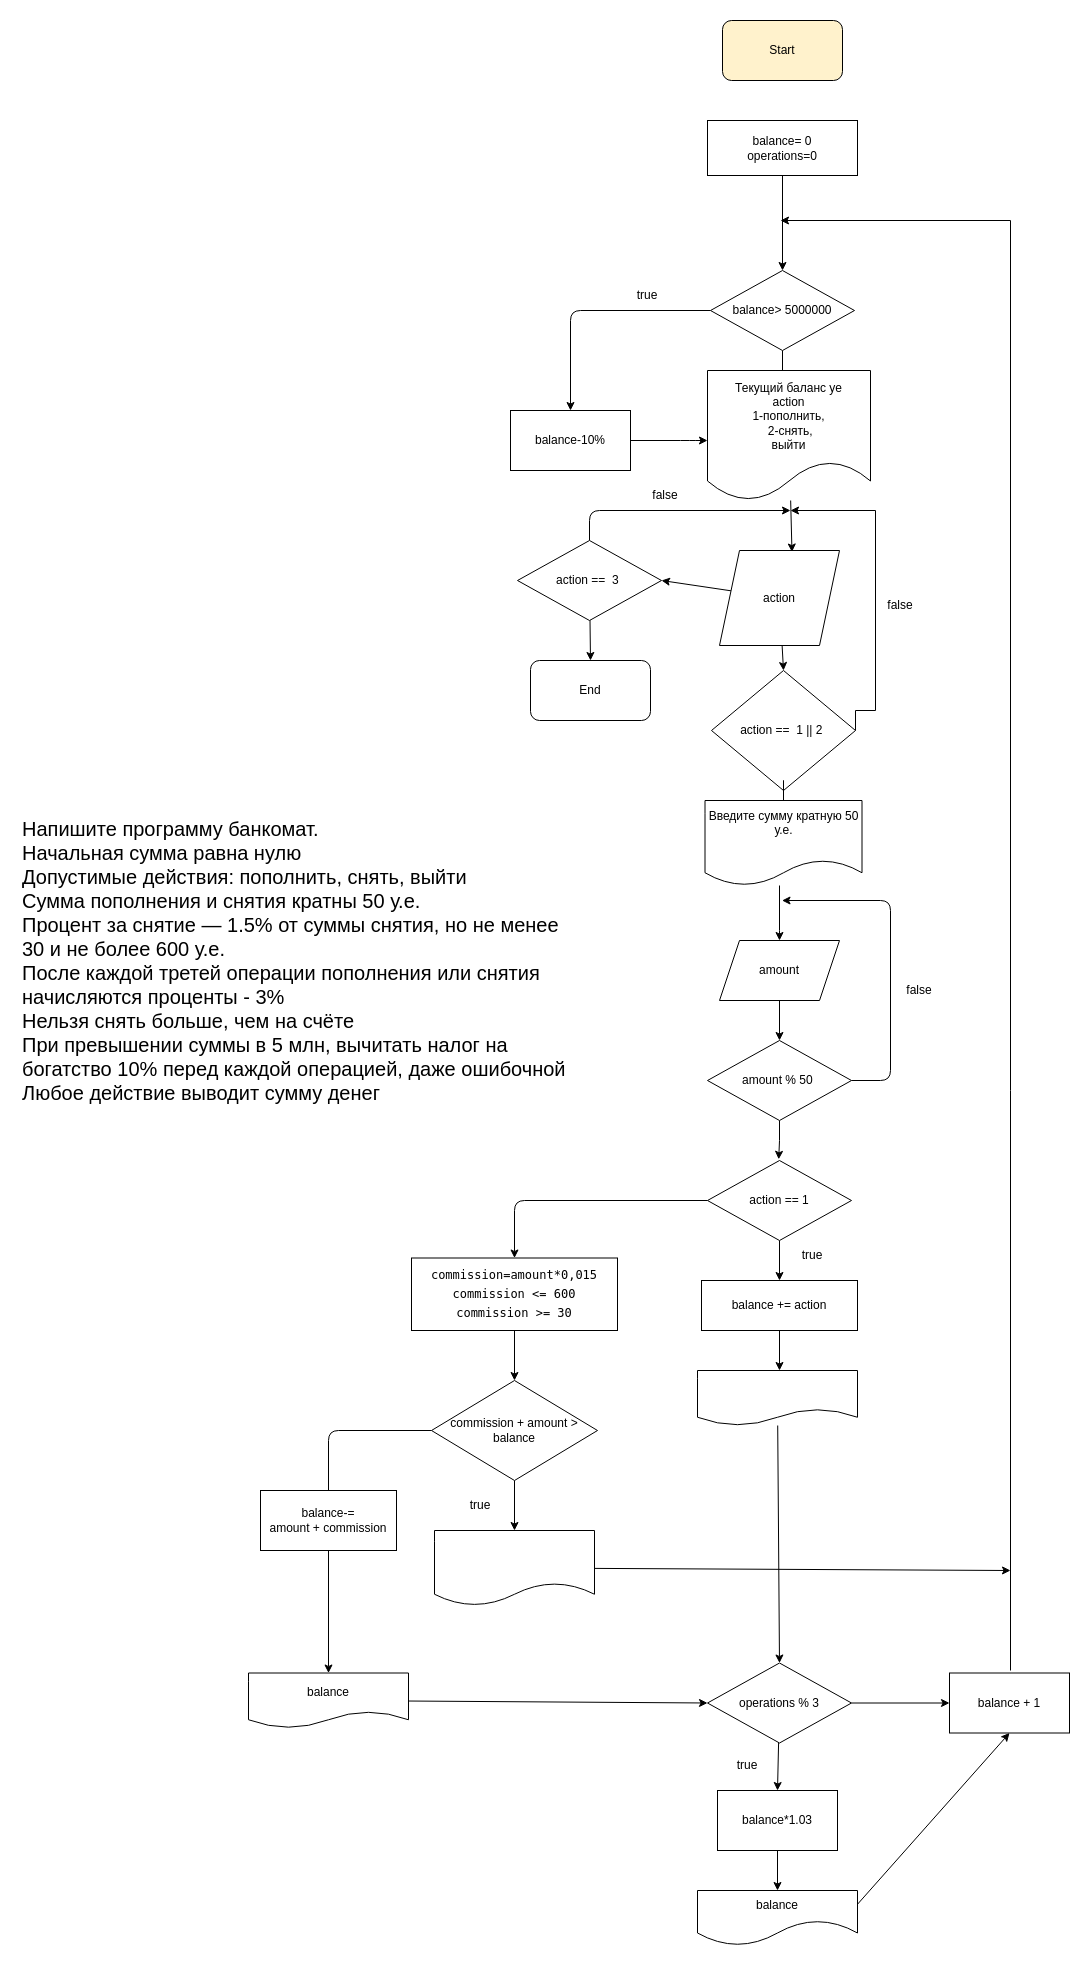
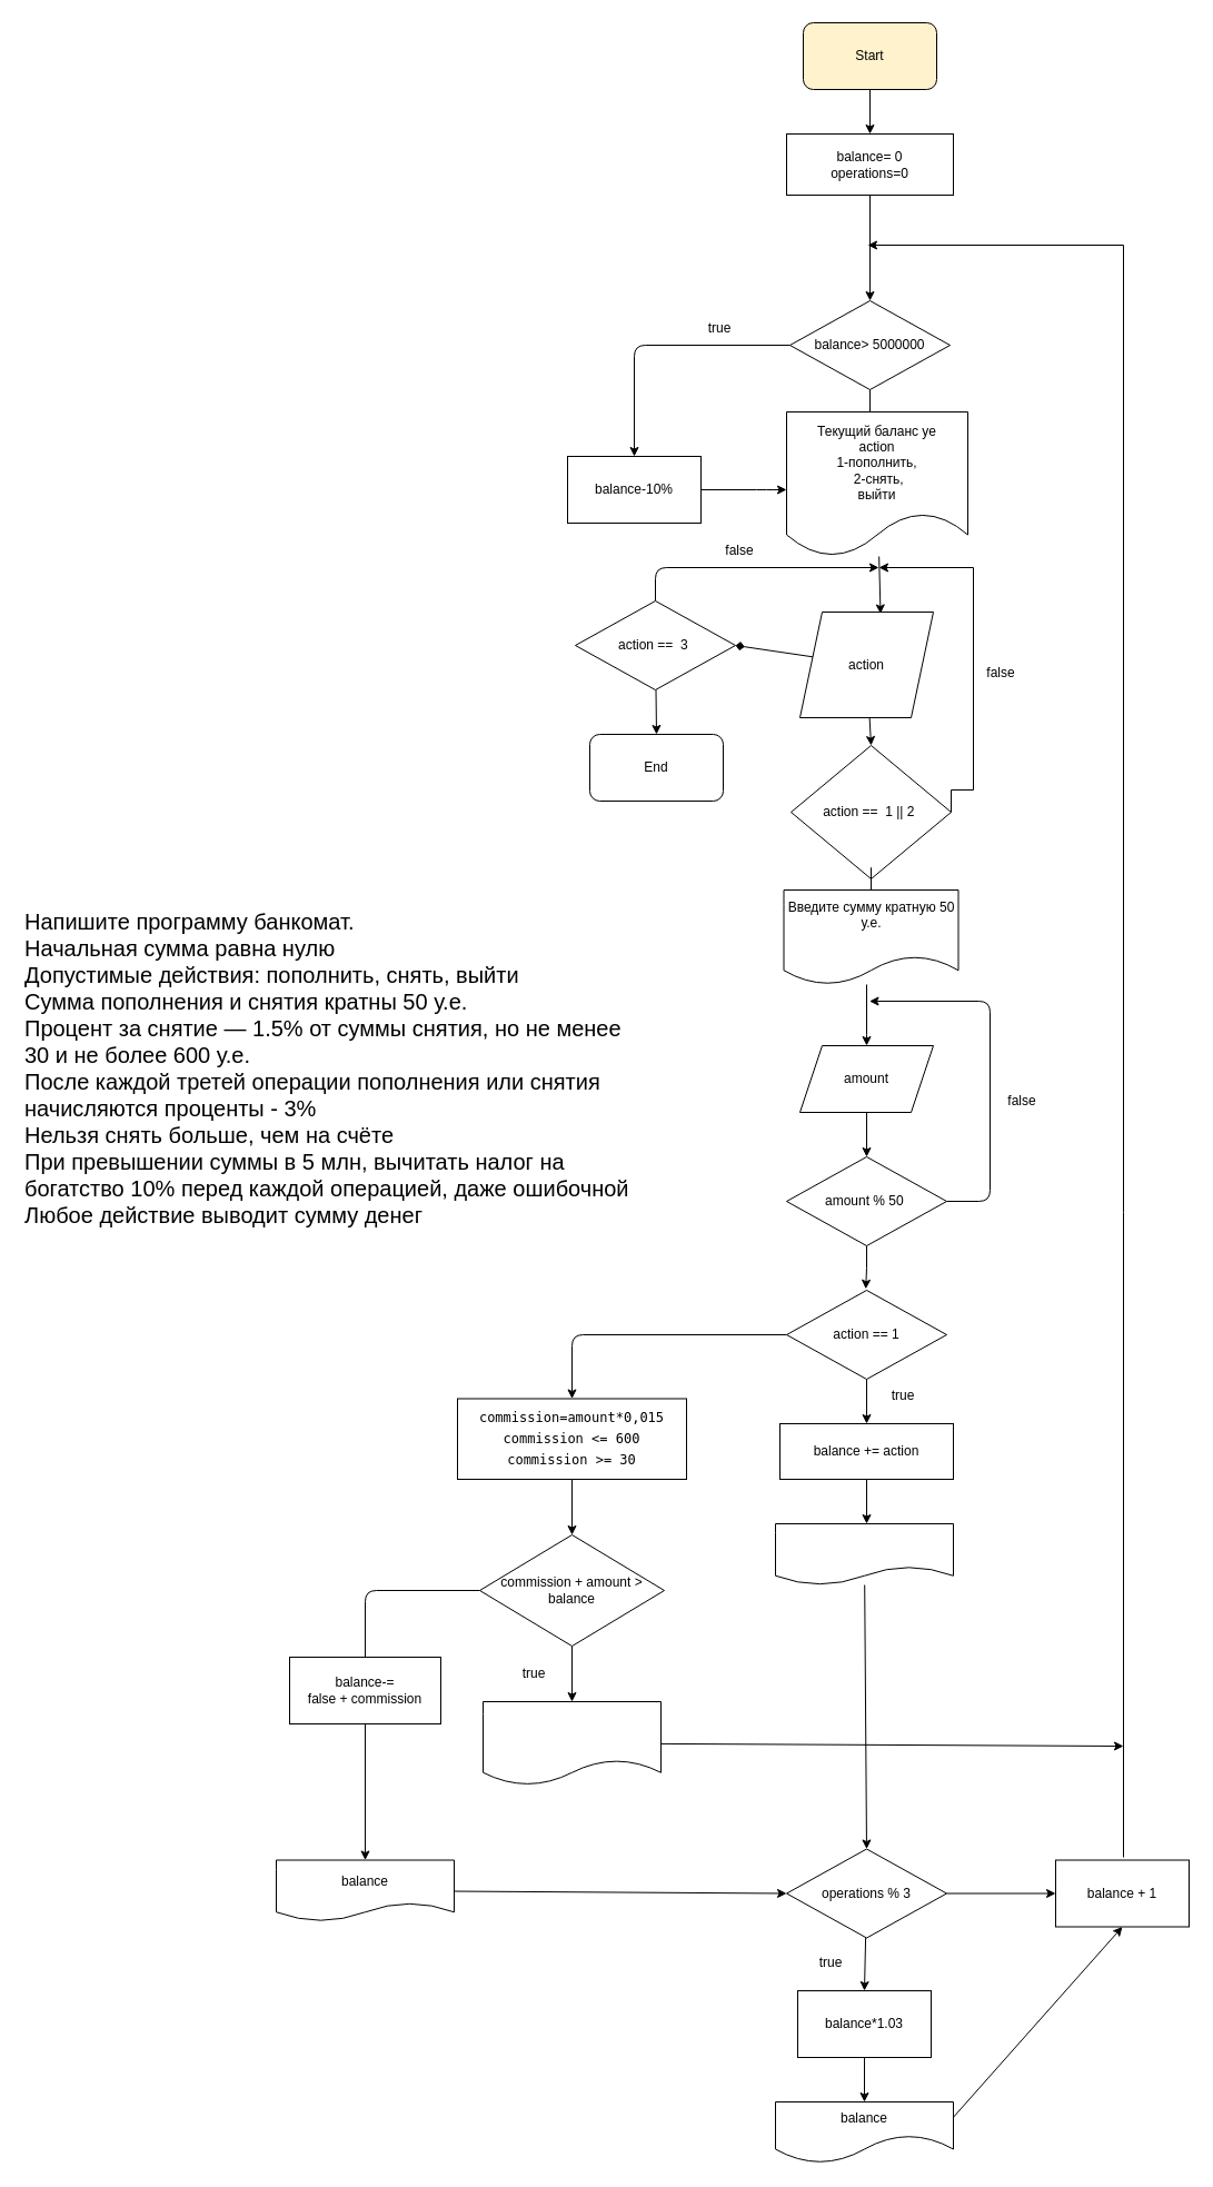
  <mxCell id="0" />
  <mxCell id="1" parent="0" />
+ <mxCell id="2" style="edgeStyle=orthogonalEdgeStyle;rounded=0;orthogonalLoop=1;jettySize=auto;html=1;exitX=0.5;exitY=1;exitDx=0;exitDy=0;entryX=0.5;entryY=0;entryDx=0;entryDy=0;" parent="1" source="3" target="19" edge="1"><mxGeometry relative="1" as="geometry" /></mxCell>
  <mxCell id="3" value="Start" style="rounded=1;whiteSpace=wrap;html=1;fillColor=#fff2cc;" parent="1" vertex="1"><mxGeometry x="722" y="20" width="120" height="60" as="geometry" /></mxCell>
  <mxCell id="4" style="edgeStyle=orthogonalEdgeStyle;rounded=0;orthogonalLoop=1;jettySize=auto;html=1;exitX=1;exitY=0.5;exitDx=0;exitDy=0;" parent="1" source="6" edge="1"><mxGeometry relative="1" as="geometry"><mxPoint x="790" y="510" as="targetPoint" /><Array as="points"><mxPoint x="875" y="710" /><mxPoint x="875" y="510" /></Array></mxGeometry></mxCell>
  <mxCell id="5" style="edgeStyle=orthogonalEdgeStyle;rounded=0;orthogonalLoop=1;jettySize=auto;html=1;entryX=0.5;entryY=0;entryDx=0;entryDy=0;startArrow=none;" parent="1" source="29" target="17" edge="1"><mxGeometry relative="1" as="geometry"><Array as="points"><mxPoint x="779" y="930" /><mxPoint x="779" y="930" /></Array></mxGeometry></mxCell>
  <mxCell id="6" value="action ==  1 || 2 " style="rhombus;whiteSpace=wrap;" parent="1" vertex="1"><mxGeometry x="711" y="670" width="144" height="120" as="geometry" /></mxCell>
  <mxCell id="7" style="edgeStyle=none;html=1;entryX=0.5;entryY=0;entryDx=0;entryDy=0;fontFamily=Helvetica;fontSize=12;fontColor=#000000;" parent="1" source="9" target="6" edge="1"><mxGeometry relative="1" as="geometry" /></mxCell>
- <mxCell id="8" style="edgeStyle=none;html=1;entryX=1;entryY=0.5;entryDx=0;entryDy=0;" parent="1" source="9" target="54" edge="1"><mxGeometry relative="1" as="geometry"><mxPoint x="660" y="590" as="targetPoint" /></mxGeometry></mxCell>
+ <mxCell id="8" style="edgeStyle=none;html=1;entryX=1;entryY=0.5;entryDx=0;entryDy=0;endArrow=diamond;" parent="1" source="9" target="54" edge="1"><mxGeometry relative="1" as="geometry"><mxPoint x="660" y="590" as="targetPoint" /></mxGeometry></mxCell>
  <mxCell id="9" value="action" style="shape=parallelogram;perimeter=parallelogramPerimeter;whiteSpace=wrap;fixedSize=1;labelBackgroundColor=default;" parent="1" vertex="1"><mxGeometry x="719" y="550" width="120" height="95" as="geometry" /></mxCell>
  <mxCell id="10" value="false" style="text;html=1;strokeColor=none;fillColor=none;align=center;verticalAlign=middle;whiteSpace=wrap;rounded=0;" parent="1" vertex="1"><mxGeometry x="870" y="590" width="60" height="30" as="geometry" /></mxCell>
  <mxCell id="11" value="Напишите программу банкомат.&#10;Начальная сумма равна нулю&#10;Допустимые действия: пополнить, снять, выйти&#10;Сумма пополнения и снятия кратны 50 у.е.&#10;Процент за снятие — 1.5% от суммы снятия, но не менее 30 и не более 600 у.е.&#10;После каждой третей операции пополнения или снятия начисляются проценты - 3%&#10;Нельзя снять больше, чем на счёте&#10;При превышении суммы в 5 млн, вычитать налог на богатство 10% перед каждой операцией, даже ошибочной&#10;Любое действие выводит сумму денег" style="text;whiteSpace=wrap;fontSize=20;" parent="1" vertex="1"><mxGeometry x="20" y="810" width="560" height="180" as="geometry" /></mxCell>
  <mxCell id="12" style="edgeStyle=orthogonalEdgeStyle;rounded=0;orthogonalLoop=1;jettySize=auto;html=1;" parent="1" edge="1"><mxGeometry relative="1" as="geometry"><Array as="points"><mxPoint x="1010" y="1090" /><mxPoint x="1010" y="220" /></Array><mxPoint x="780" y="220" as="targetPoint" /><mxPoint x="1010" y="1670" as="sourcePoint" /></mxGeometry></mxCell>
  <mxCell id="13" style="edgeStyle=none;html=1;exitX=1;exitY=0.5;exitDx=0;exitDy=0;" parent="1" source="15" edge="1"><mxGeometry relative="1" as="geometry"><mxPoint x="781.5" y="900" as="targetPoint" /><mxPoint x="860" y="1202.5" as="sourcePoint" /><Array as="points"><mxPoint x="890" y="1080" /><mxPoint x="890" y="900" /></Array></mxGeometry></mxCell>
  <mxCell id="14" style="edgeStyle=orthogonalEdgeStyle;rounded=0;orthogonalLoop=1;jettySize=auto;html=1;entryX=0.479;entryY=-0.014;entryDx=0;entryDy=0;entryPerimeter=0;" parent="1" source="15" edge="1"><mxGeometry relative="1" as="geometry"><mxPoint x="778.203" y="1158.81" as="targetPoint" /></mxGeometry></mxCell>
  <mxCell id="15" value="amount % 50 " style="rhombus;whiteSpace=wrap;" parent="1" vertex="1"><mxGeometry x="707" y="1040" width="144" height="80" as="geometry" /></mxCell>
  <mxCell id="16" style="edgeStyle=orthogonalEdgeStyle;rounded=0;orthogonalLoop=1;jettySize=auto;html=1;entryX=0.5;entryY=0;entryDx=0;entryDy=0;startArrow=none;exitX=0.5;exitY=1;exitDx=0;exitDy=0;" parent="1" source="17" target="15" edge="1"><mxGeometry relative="1" as="geometry"><mxPoint x="779" y="1055" as="sourcePoint" /></mxGeometry></mxCell>
  <mxCell id="17" value="amount" style="shape=parallelogram;perimeter=parallelogramPerimeter;whiteSpace=wrap;fixedSize=1;" parent="1" vertex="1"><mxGeometry x="719" y="940" width="120" height="60" as="geometry" /></mxCell>
  <mxCell id="18" style="edgeStyle=orthogonalEdgeStyle;html=1;entryX=0.5;entryY=0;entryDx=0;entryDy=0;" parent="1" source="19" target="22" edge="1"><mxGeometry relative="1" as="geometry"><mxPoint x="783" y="230" as="targetPoint" /></mxGeometry></mxCell>
  <mxCell id="19" value="balance= 0&#10;operations=0" style="rounded=0;whiteSpace=wrap;" parent="1" vertex="1"><mxGeometry x="707" y="120" width="150" height="55" as="geometry" /></mxCell>
  <mxCell id="20" style="edgeStyle=orthogonalEdgeStyle;html=1;entryX=0.5;entryY=0;entryDx=0;entryDy=0;" parent="1" source="22" target="24" edge="1"><mxGeometry relative="1" as="geometry" /></mxCell>
  <mxCell id="21" style="edgeStyle=none;html=1;entryX=0.5;entryY=0;entryDx=0;entryDy=0;fontFamily=Helvetica;fontSize=12;fontColor=#000000;" parent="1" source="22" edge="1"><mxGeometry relative="1" as="geometry"><mxPoint x="782" y="410" as="targetPoint" /></mxGeometry></mxCell>
  <mxCell id="22" value="balance&gt; 5000000" style="rhombus;whiteSpace=wrap;" parent="1" vertex="1"><mxGeometry x="710" y="270" width="144" height="80" as="geometry" /></mxCell>
  <mxCell id="23" style="edgeStyle=orthogonalEdgeStyle;html=1;" parent="1" source="24" target="27" edge="1"><mxGeometry relative="1" as="geometry"><Array as="points"><mxPoint x="690" y="440" /><mxPoint x="690" y="440" /></Array></mxGeometry></mxCell>
  <mxCell id="24" value="balance-10%" style="rounded=0;whiteSpace=wrap;" parent="1" vertex="1"><mxGeometry x="510" y="410" width="120" height="60" as="geometry" /></mxCell>
  <mxCell id="25" value="true" style="text;html=1;strokeColor=none;fillColor=none;align=center;verticalAlign=middle;whiteSpace=wrap;rounded=0;" parent="1" vertex="1"><mxGeometry x="617" y="280" width="60" height="30" as="geometry" /></mxCell>
  <mxCell id="26" style="edgeStyle=none;html=1;entryX=0.604;entryY=0.016;entryDx=0;entryDy=0;entryPerimeter=0;fontFamily=Helvetica;fontSize=12;fontColor=#000000;" parent="1" source="27" target="9" edge="1"><mxGeometry relative="1" as="geometry" /></mxCell>
  <mxCell id="27" value="Текущий баланс уе &#10;action&#10;1-пополнить,&#10; 2-снять,&#10;выйти" style="shape=document;boundedLbl=1;strokeColor=default;fontColor=default;whiteSpace=wrap;labelBackgroundColor=default;align=center;verticalAlign=middle;" parent="1" vertex="1"><mxGeometry x="707" y="370" width="163" height="130" as="geometry" /></mxCell>
  <mxCell id="28" value="" style="edgeStyle=orthogonalEdgeStyle;rounded=0;orthogonalLoop=1;jettySize=auto;html=1;entryX=0.5;entryY=0;entryDx=0;entryDy=0;endArrow=none;" parent="1" source="6" target="29" edge="1"><mxGeometry relative="1" as="geometry"><Array as="points" /><mxPoint x="780" y="748.333" as="sourcePoint" /><mxPoint x="779" y="940" as="targetPoint" /></mxGeometry></mxCell>
  <mxCell id="29" value="Введите сумму кратную 50 у.е.&#10;" style="shape=document;whiteSpace=wrap;boundedLbl=1;labelBackgroundColor=default;" parent="1" vertex="1"><mxGeometry x="704.5" y="800" width="157" height="85" as="geometry" /></mxCell>
  <mxCell id="30" value="false" style="text;html=1;strokeColor=none;fillColor=none;align=center;verticalAlign=middle;whiteSpace=wrap;rounded=0;" parent="1" vertex="1"><mxGeometry x="889" y="975" width="60" height="30" as="geometry" /></mxCell>
  <mxCell id="31" style="edgeStyle=none;html=1;entryX=0.5;entryY=0;entryDx=0;entryDy=0;" parent="1" source="33" target="35" edge="1"><mxGeometry relative="1" as="geometry" /></mxCell>
  <mxCell id="32" style="edgeStyle=none;html=1;entryX=0.5;entryY=0;entryDx=0;entryDy=0;exitX=0;exitY=0.5;exitDx=0;exitDy=0;" parent="1" source="33" target="37" edge="1"><mxGeometry relative="1" as="geometry"><Array as="points"><mxPoint x="514" y="1200" /></Array></mxGeometry></mxCell>
  <mxCell id="33" value="action == 1" style="rhombus;whiteSpace=wrap;labelBackgroundColor=default;" parent="1" vertex="1"><mxGeometry x="707" y="1160" width="144" height="80" as="geometry" /></mxCell>
  <mxCell id="34" style="edgeStyle=none;html=1;entryX=0.5;entryY=0;entryDx=0;entryDy=0;" parent="1" source="35" edge="1"><mxGeometry relative="1" as="geometry"><mxPoint x="779" y="1370" as="targetPoint" /></mxGeometry></mxCell>
  <mxCell id="35" value="balance += action" style="whiteSpace=wrap;labelBackgroundColor=default;verticalAlign=middle;align=center;" parent="1" vertex="1"><mxGeometry x="701" y="1280" width="156" height="50" as="geometry" /></mxCell>
  <mxCell id="36" style="edgeStyle=none;html=1;entryX=0.5;entryY=0;entryDx=0;entryDy=0;" parent="1" source="37" target="40" edge="1"><mxGeometry relative="1" as="geometry" /></mxCell>
  <mxCell id="37" value="&lt;div style=&quot;line-height: 60%;&quot;&gt;&lt;pre style=&quot;font-family: &amp;quot;JetBrains Mono&amp;quot;, monospace; line-height: 60%;&quot;&gt;commission=amount*0,015&lt;br&gt;&lt;/pre&gt;&lt;pre style=&quot;font-family: &amp;quot;JetBrains Mono&amp;quot;, monospace; line-height: 60%;&quot;&gt;&lt;pre style=&quot;border-color: var(--border-color); font-family: &amp;quot;JetBrains Mono&amp;quot;, monospace; line-height: 7.2px;&quot;&gt;commission &amp;lt;= 600&lt;/pre&gt;&lt;pre style=&quot;border-color: var(--border-color); font-family: &amp;quot;JetBrains Mono&amp;quot;, monospace; line-height: 7.2px;&quot;&gt;commission &amp;gt;= 30&lt;/pre&gt;&lt;/pre&gt;&lt;/div&gt;" style="whiteSpace=wrap;html=1;labelBackgroundColor=default;verticalAlign=middle;align=center;" parent="1" vertex="1"><mxGeometry x="411" y="1257.5" width="206" height="72.5" as="geometry" /></mxCell>
  <mxCell id="38" style="edgeStyle=none;html=1;entryX=0.5;entryY=0;entryDx=0;entryDy=0;" parent="1" source="40" target="42" edge="1"><mxGeometry relative="1" as="geometry" /></mxCell>
  <mxCell id="39" style="edgeStyle=none;html=1;entryX=0.5;entryY=0;entryDx=0;entryDy=0;exitX=0;exitY=0.5;exitDx=0;exitDy=0;endArrow=none;" parent="1" source="40" target="44" edge="1"><mxGeometry relative="1" as="geometry"><Array as="points"><mxPoint x="328" y="1430" /></Array></mxGeometry></mxCell>
  <mxCell id="40" value="commission + amount &gt; balance" style="rhombus;whiteSpace=wrap;" parent="1" vertex="1"><mxGeometry x="431" y="1380" width="166" height="100" as="geometry" /></mxCell>
  <mxCell id="41" style="edgeStyle=none;html=1;" parent="1" source="42" edge="1"><mxGeometry relative="1" as="geometry"><mxPoint x="1010" y="1570" as="targetPoint" /></mxGeometry></mxCell>
  <mxCell id="42" value="На балансе недостаточно средств" style="shape=document;boundedLbl=1;labelBackgroundColor=none;fontColor=#FFFFFF;whiteSpace=wrap;" parent="1" vertex="1"><mxGeometry x="434" y="1530" width="160" height="75" as="geometry" /></mxCell>
  <mxCell id="43" style="edgeStyle=none;html=1;entryX=0.5;entryY=0;entryDx=0;entryDy=0;" parent="1" source="44" target="46" edge="1"><mxGeometry relative="1" as="geometry" /></mxCell>
- <mxCell id="44" value="balance-=&#10;amount + commission" style="whiteSpace=wrap;labelBackgroundColor=default;verticalAlign=middle;align=center;" parent="1" vertex="1"><mxGeometry x="260" y="1490" width="136" height="60" as="geometry" /></mxCell>
+ <mxCell id="44" value="balance-=&#10;false + commission" style="whiteSpace=wrap;labelBackgroundColor=default;verticalAlign=middle;align=center;" parent="1" vertex="1"><mxGeometry x="260" y="1490" width="136" height="60" as="geometry" /></mxCell>
  <mxCell id="45" style="edgeStyle=none;html=1;entryX=0;entryY=0.5;entryDx=0;entryDy=0;" parent="1" source="46" target="49" edge="1"><mxGeometry relative="1" as="geometry"><mxPoint x="750" y="1632.5" as="targetPoint" /></mxGeometry></mxCell>
  <mxCell id="46" value="balance" style="shape=document;boundedLbl=1;labelBackgroundColor=none;fontColor=#000000;whiteSpace=wrap;" parent="1" vertex="1"><mxGeometry x="248" y="1672.5" width="160" height="55" as="geometry" /></mxCell>
  <mxCell id="47" style="edgeStyle=none;html=1;entryX=0.5;entryY=0;entryDx=0;entryDy=0;" parent="1" source="49" target="59" edge="1"><mxGeometry relative="1" as="geometry" /></mxCell>
  <mxCell id="48" style="edgeStyle=none;html=1;entryX=0;entryY=0.5;entryDx=0;entryDy=0;" parent="1" source="49" target="61" edge="1"><mxGeometry relative="1" as="geometry"><mxPoint x="1010" y="1632.5" as="targetPoint" /></mxGeometry></mxCell>
  <mxCell id="49" value="operations % 3" style="rhombus;whiteSpace=wrap;" parent="1" vertex="1"><mxGeometry x="707" y="1662.5" width="144" height="80" as="geometry" /></mxCell>
  <mxCell id="50" style="edgeStyle=none;html=1;entryX=0.5;entryY=0;entryDx=0;entryDy=0;" parent="1" source="51" target="49" edge="1"><mxGeometry relative="1" as="geometry" /></mxCell>
  <mxCell id="51" value="balance" style="shape=document;boundedLbl=1;labelBackgroundColor=default;fontColor=#FFFFFF;whiteSpace=wrap;" parent="1" vertex="1"><mxGeometry x="697" y="1370" width="160" height="55" as="geometry" /></mxCell>
  <mxCell id="52" style="edgeStyle=none;html=1;entryX=0.5;entryY=0;entryDx=0;entryDy=0;" parent="1" source="54" target="55" edge="1"><mxGeometry relative="1" as="geometry" /></mxCell>
  <mxCell id="53" style="edgeStyle=none;html=1;exitX=0.5;exitY=0;exitDx=0;exitDy=0;" parent="1" source="54" edge="1"><mxGeometry relative="1" as="geometry"><mxPoint x="790" y="510" as="targetPoint" /><Array as="points"><mxPoint x="589" y="510" /></Array></mxGeometry></mxCell>
  <mxCell id="54" value="action ==  3 " style="rhombus;whiteSpace=wrap;" parent="1" vertex="1"><mxGeometry x="517" y="540" width="144" height="80" as="geometry" /></mxCell>
  <mxCell id="55" value="End" style="rounded=1;whiteSpace=wrap;html=1;" parent="1" vertex="1"><mxGeometry x="530" y="660" width="120" height="60" as="geometry" /></mxCell>
  <mxCell id="56" value="false" style="text;html=1;strokeColor=none;fillColor=none;align=center;verticalAlign=middle;whiteSpace=wrap;rounded=0;" parent="1" vertex="1"><mxGeometry x="635" y="480" width="60" height="30" as="geometry" /></mxCell>
  <mxCell id="57" value="true" style="text;html=1;strokeColor=none;fillColor=none;align=center;verticalAlign=middle;whiteSpace=wrap;rounded=0;" parent="1" vertex="1"><mxGeometry x="782" y="1240" width="60" height="30" as="geometry" /></mxCell>
  <mxCell id="58" style="edgeStyle=none;html=1;" parent="1" source="59" target="63" edge="1"><mxGeometry relative="1" as="geometry" /></mxCell>
  <mxCell id="59" value="balance*1.03" style="rounded=0;whiteSpace=wrap;" parent="1" vertex="1"><mxGeometry x="717" y="1790" width="120" height="60" as="geometry" /></mxCell>
  <mxCell id="60" value="true" style="text;html=1;strokeColor=none;fillColor=none;align=center;verticalAlign=middle;whiteSpace=wrap;rounded=0;" parent="1" vertex="1"><mxGeometry x="717" y="1750" width="60" height="30" as="geometry" /></mxCell>
  <mxCell id="61" value="balance + 1" style="rounded=0;whiteSpace=wrap;" parent="1" vertex="1"><mxGeometry x="949" y="1672.5" width="120" height="60" as="geometry" /></mxCell>
  <mxCell id="62" style="edgeStyle=none;html=1;entryX=0.5;entryY=1;entryDx=0;entryDy=0;exitX=1;exitY=0.25;exitDx=0;exitDy=0;" parent="1" source="63" target="61" edge="1"><mxGeometry relative="1" as="geometry" /></mxCell>
  <mxCell id="63" value="balance" style="shape=document;boundedLbl=1;labelBackgroundColor=none;fontColor=#000000;whiteSpace=wrap;size=0.455;" parent="1" vertex="1"><mxGeometry x="697" y="1890" width="160" height="55" as="geometry" /></mxCell>
  <mxCell id="64" value="true" style="text;html=1;strokeColor=none;fillColor=none;align=center;verticalAlign=middle;whiteSpace=wrap;rounded=0;" parent="1" vertex="1"><mxGeometry x="450" y="1490" width="60" height="30" as="geometry" /></mxCell>
